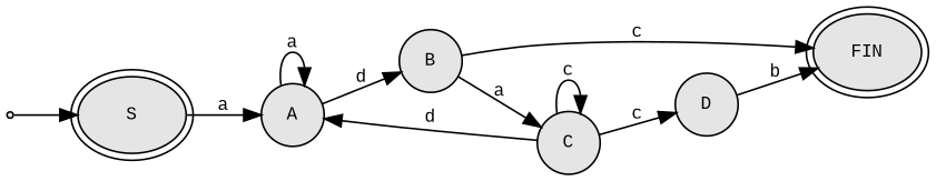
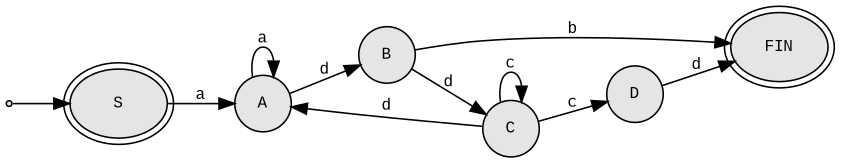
  digraph {
    fontname="Liberation Mono"
    rankdir=LR
    node [fillcolor=gray90 fontname="Liberation Mono" fontsize=10 shape=circle style=filled peripheries=1]
    edge [fontname="Liberation Mono" fontsize=10]
    START [shape=point peripheries=""]
    S [peripheries=2 shape=ellipse]
    A
    FIN [peripheries=2 shape=ellipse]
    B
    C
    D
    START -> S [fontsize=""]
    S -> A [label=a]
    A -> A [label=a]
    A -> B [label=d]
-   B -> FIN [label=c]
-   B -> C [label=a]
+   B -> FIN [label=b]
+   B -> C [label=d]
    C -> A [label=d]
    C -> C [label=c]
    C -> D [label=c]
-   D -> FIN [label=b]
+   D -> FIN [label=d]
  }
